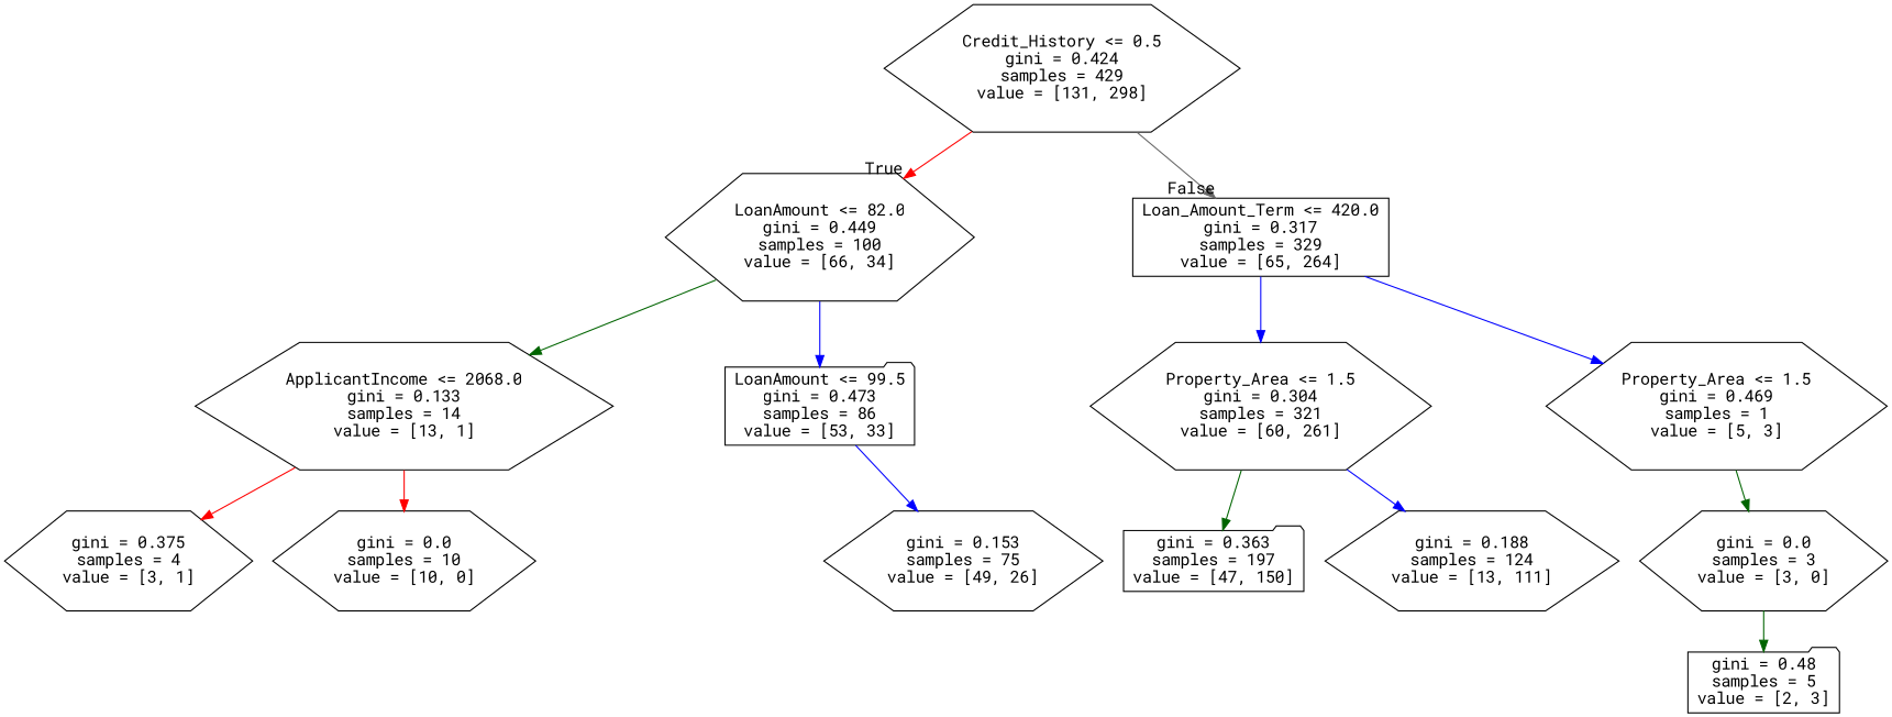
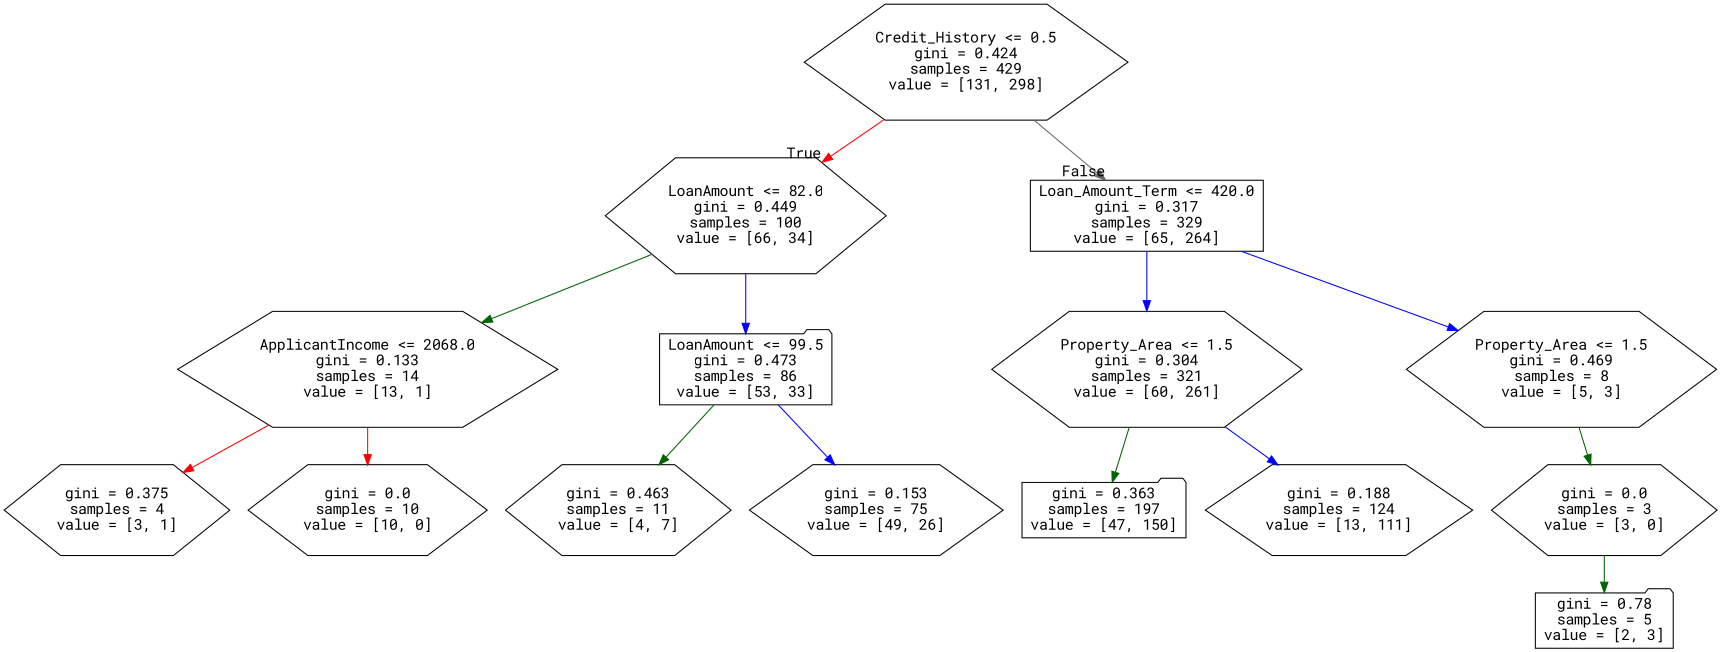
  digraph {
    fontname="Roboto Mono"
    node [fontname="Roboto Mono" shape=hexagon]
    edge [color=darkgreen fontname="Roboto Mono"]
    n1 [label="Credit_History <= 0.5\ngini = 0.424\nsamples = 429\nvalue = [131, 298]"]
    n2 [label="LoanAmount <= 82.0\ngini = 0.449\nsamples = 100\nvalue = [66, 34]"]
    n3 [label="Loan_Amount_Term <= 420.0\ngini = 0.317\nsamples = 329\nvalue = [65, 264]" shape=box]
    n4 [label="ApplicantIncome <= 2068.0\ngini = 0.133\nsamples = 14\nvalue = [13, 1]"]
    n5 [label="LoanAmount <= 99.5\ngini = 0.473\nsamples = 86\nvalue = [53, 33]" shape=folder]
    n6 [label="Property_Area <= 1.5\ngini = 0.304\nsamples = 321\nvalue = [60, 261]"]
-   n7 [label="Property_Area <= 1.5\ngini = 0.469\nsamples = 1\nvalue = [5, 3]"]
+   n7 [label="Property_Area <= 1.5\ngini = 0.469\nsamples = 8\nvalue = [5, 3]"]
    n8 [label="gini = 0.375\nsamples = 4\nvalue = [3, 1]"]
    n9 [label="gini = 0.0\nsamples = 10\nvalue = [10, 0]"]
+   n10 [label="gini = 0.463\nsamples = 11\nvalue = [4, 7]"]
    n11 [label="gini = 0.153\nsamples = 75\nvalue = [49, 26]"]
    n12 [label="gini = 0.363\nsamples = 197\nvalue = [47, 150]" shape=folder]
    n13 [label="gini = 0.188\nsamples = 124\nvalue = [13, 111]"]
    n14 [label="gini = 0.0\nsamples = 3\nvalue = [3, 0]"]
-   n15 [label="gini = 0.48\nsamples = 5\nvalue = [2, 3]" shape=folder]
+   n15 [label="gini = 0.78\nsamples = 5\nvalue = [2, 3]" shape=folder]
    n1 -> n2 [color=red headlabel=True labelangle=45 labeldistance=2.5]
    n1 -> n3 [color=gray40 headlabel=False labelangle=-45 labeldistance=2.5]
    n2 -> n4
    n2 -> n5 [color=blue]
    n3 -> n6 [color=blue]
    n3 -> n7 [color=blue]
    n4 -> n8 [color=red]
    n4 -> n9 [color=red]
+   n5 -> n10
    n5 -> n11 [color=blue]
    n6 -> n12
    n6 -> n13 [color=blue]
    n7 -> n14
    n14 -> n15
  }
